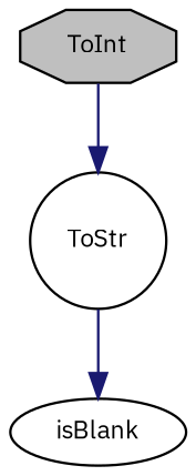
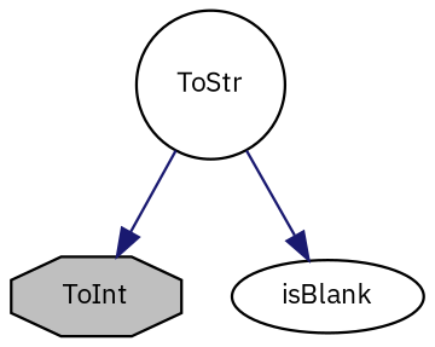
  digraph {
    fontname="IBM Plex Sans"
    rankdir=TB
    node [color=black fillcolor=white fontname="IBM Plex Sans" fontsize=10 style=filled]
    edge [color=midnightblue fontname="IBM Plex Sans" fontsize=10 labelfontname=Helvetica labelfontsize=10 style=solid]
    n1 [fillcolor=grey75 fontcolor=black height=0.2 label=ToInt shape=octagon width=0.4]
    n2 [height=0.2 label=ToStr shape=circle width=0.4]
    n3 [height=0.2 label=isBlank shape=ellipse width=0.4]
-   n1 -> n2
+   n2 -> n1
    n2 -> n3
  }
